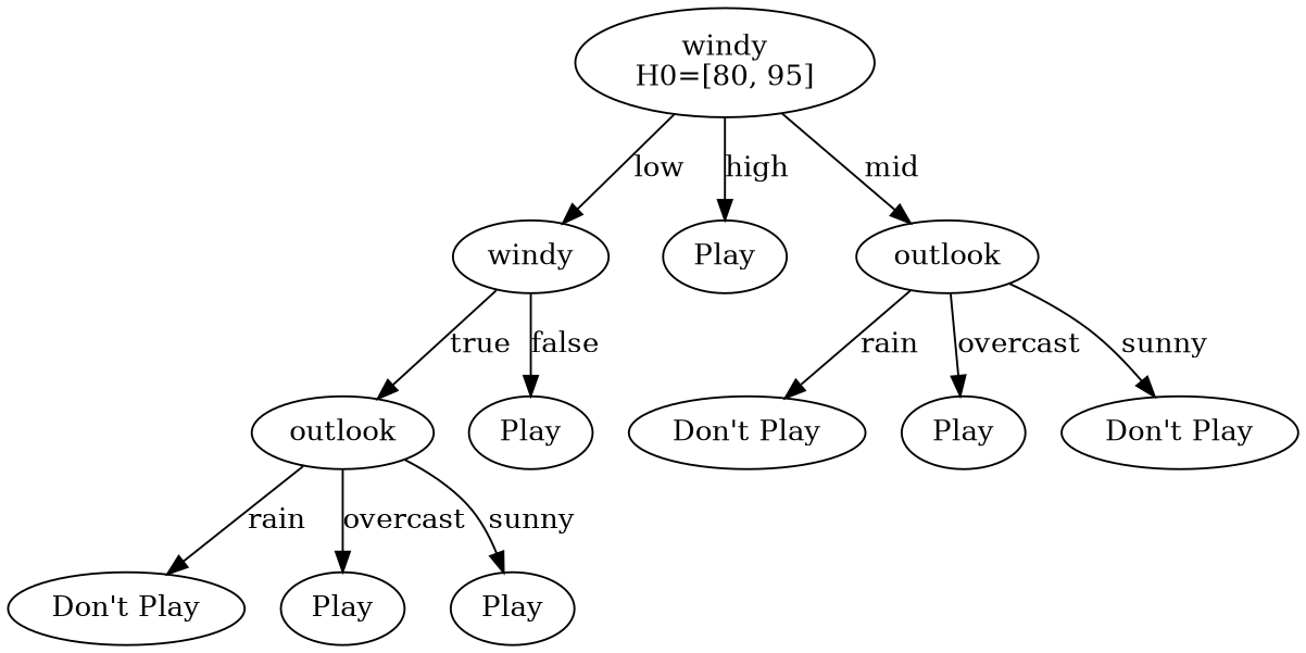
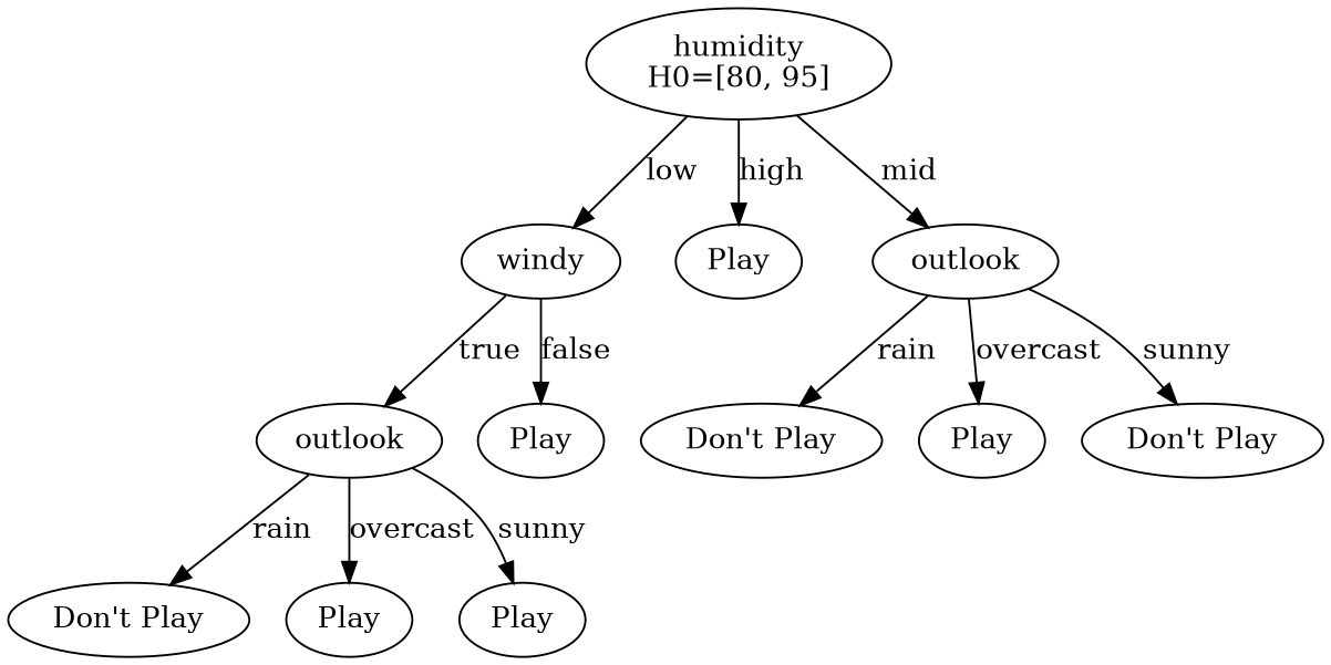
  digraph {
    fontname="DejaVu Serif"
    node [fontname="DejaVu Serif"]
    edge [fontname="DejaVu Serif"]
-   n1 [label="windy\nH0=[80, 95]"]
+   n1 [label="humidity\nH0=[80, 95]"]
    n2 [label=windy]
    n3 [label=Play]
    n4 [label=outlook]
    n5 [label=outlook]
    n6 [label=Play]
    n7 [label="Don't Play"]
    n8 [label=Play]
    n9 [label=Play]
    n10 [label="Don't Play"]
    n11 [label=Play]
    n12 [label="Don't Play"]
    n1 -> n2 [label=low]
    n1 -> n3 [label=high]
    n1 -> n4 [label=mid]
    n2 -> n5 [label=true]
    n2 -> n6 [label=false]
    n4 -> n10 [label=rain]
    n4 -> n11 [label=overcast]
    n4 -> n12 [label=sunny]
    n5 -> n7 [label=rain]
    n5 -> n8 [label=overcast]
    n5 -> n9 [label=sunny]
  }
